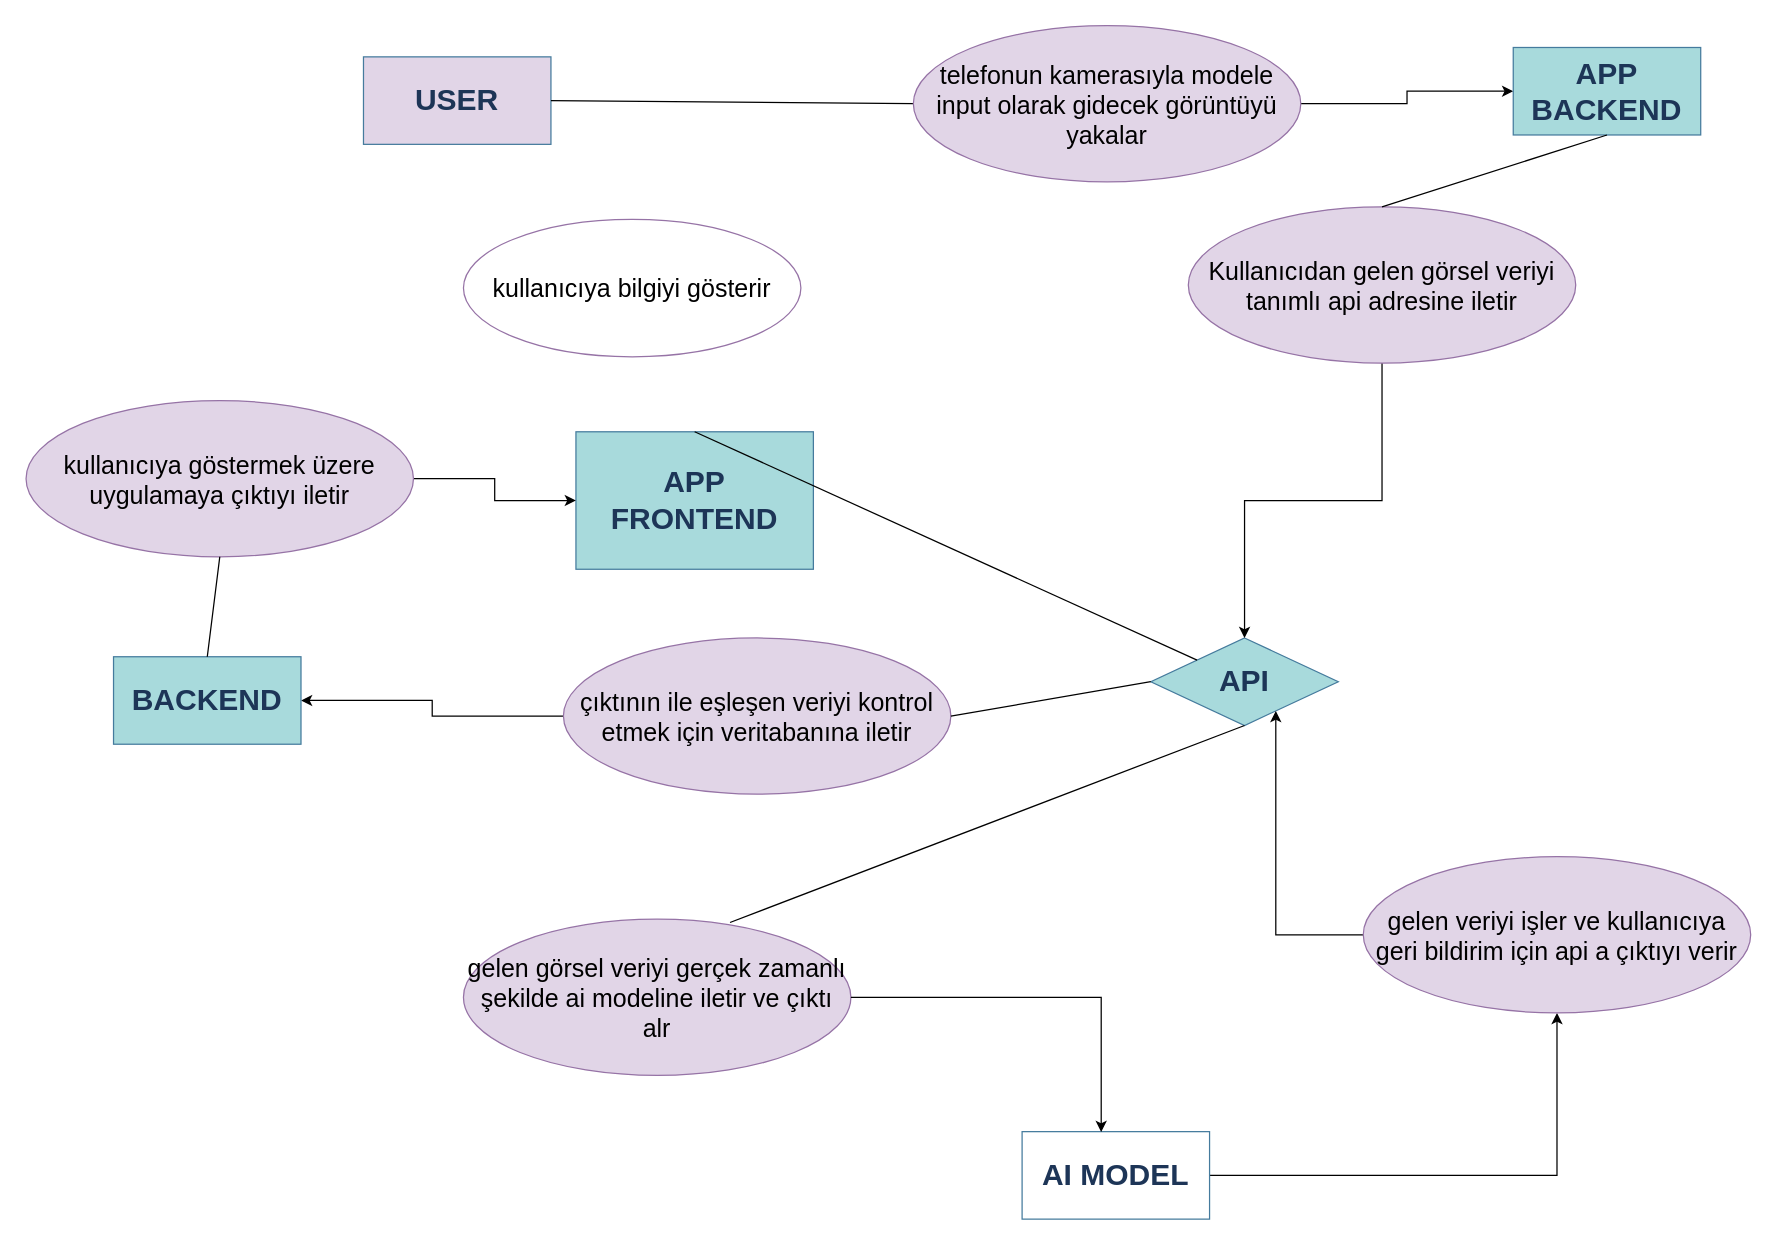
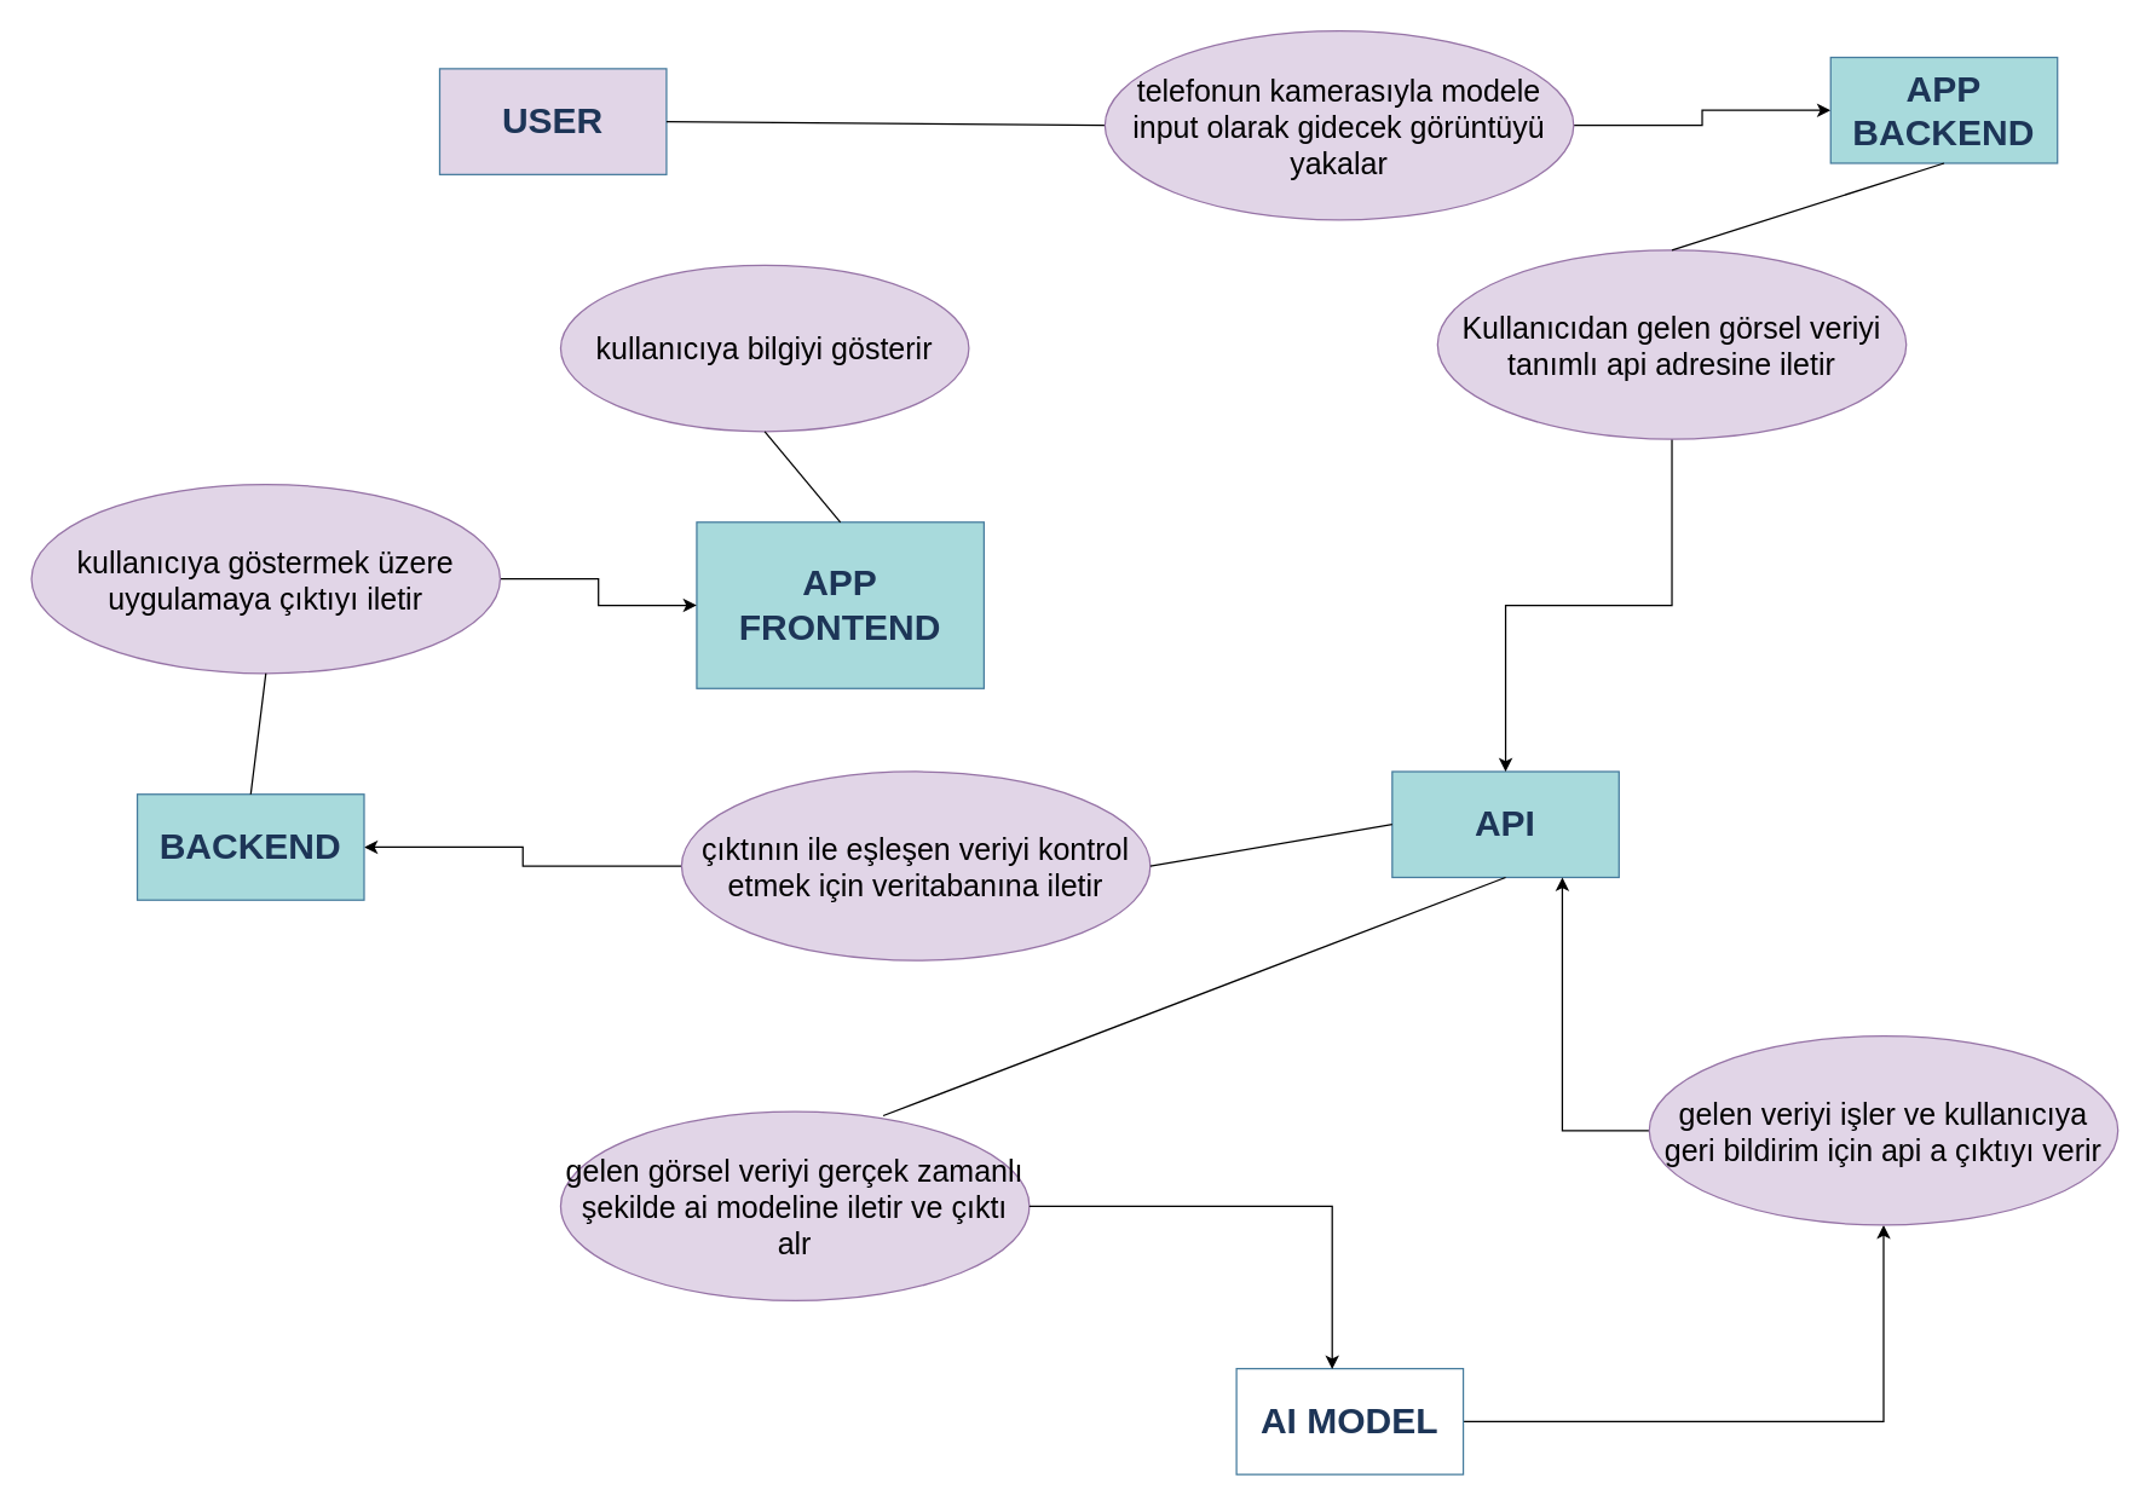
  <mxCell id="0" />
  <mxCell id="1" parent="0" />
  <mxCell id="2" value="&lt;h1&gt;USER&lt;/h1&gt;" style="whiteSpace=wrap;html=1;strokeColor=#457B9D;fontColor=#1D3557;fillColor=#e1d5e7;labelBackgroundColor=none;" parent="1" vertex="1"><mxGeometry x="290" y="45" width="150" height="70" as="geometry" /></mxCell>
  <mxCell id="3" value="" style="endArrow=none;html=1;rounded=0;exitX=1;exitY=0.5;exitDx=0;exitDy=0;entryX=0;entryY=0.5;entryDx=0;entryDy=0;" edge="1" parent="1" source="2" target="6"><mxGeometry width="50" height="50" relative="1" as="geometry"><mxPoint x="820" y="395" as="sourcePoint" /><mxPoint x="724.64" y="85" as="targetPoint" /></mxGeometry></mxCell>
- <mxCell id="4" value="&lt;h1&gt;API&lt;/h1&gt;" style="rhombus;whiteSpace=wrap;html=1;strokeColor=#457B9D;fontColor=#1D3557;fillColor=#A8DADC;labelBackgroundColor=none;" vertex="1" parent="1"><mxGeometry x="920" y="510" width="150" height="70" as="geometry" /></mxCell>
+ <mxCell id="4" value="&lt;h1&gt;API&lt;/h1&gt;" style="whiteSpace=wrap;html=1;strokeColor=#457B9D;fontColor=#1D3557;fillColor=#A8DADC;labelBackgroundColor=none;" vertex="1" parent="1"><mxGeometry x="920" y="510" width="150" height="70" as="geometry" /></mxCell>
  <mxCell id="5" style="edgeStyle=orthogonalEdgeStyle;rounded=0;orthogonalLoop=1;jettySize=auto;html=1;" edge="1" parent="1" source="6" target="7"><mxGeometry relative="1" as="geometry" /></mxCell>
  <mxCell id="6" value="&lt;font style=&quot;font-size: 20px;&quot;&gt;telefonun kamerasıyla modele input olarak gidecek görüntüyü yakalar&lt;/font&gt;" style="ellipse;whiteSpace=wrap;html=1;fillColor=#e1d5e7;strokeColor=#9673a6;" vertex="1" parent="1"><mxGeometry x="730" y="20" width="310" height="125" as="geometry" /></mxCell>
  <mxCell id="7" value="&lt;h1&gt;APP BACKEND&lt;/h1&gt;" style="whiteSpace=wrap;html=1;strokeColor=#457B9D;fontColor=#1D3557;fillColor=#A8DADC;labelBackgroundColor=none;" vertex="1" parent="1"><mxGeometry x="1210" y="37.5" width="150" height="70" as="geometry" /></mxCell>
  <mxCell id="8" style="edgeStyle=orthogonalEdgeStyle;rounded=0;orthogonalLoop=1;jettySize=auto;html=1;entryX=0.5;entryY=0;entryDx=0;entryDy=0;" edge="1" parent="1" source="9" target="4"><mxGeometry relative="1" as="geometry" /></mxCell>
  <mxCell id="9" value="&lt;font style=&quot;font-size: 20px;&quot;&gt;&lt;font style=&quot;font-size: 20px;&quot;&gt;Kullanıcıdan&lt;/font&gt; gelen görsel veriyi tanımlı api adresine iletir&lt;/font&gt;" style="ellipse;whiteSpace=wrap;html=1;fillColor=#e1d5e7;strokeColor=#9673a6;" vertex="1" parent="1"><mxGeometry x="950" y="165" width="310" height="125" as="geometry" /></mxCell>
  <mxCell id="10" value="" style="endArrow=none;html=1;rounded=0;entryX=0.5;entryY=1;entryDx=0;entryDy=0;exitX=0.5;exitY=0;exitDx=0;exitDy=0;" edge="1" parent="1" source="9" target="7"><mxGeometry width="50" height="50" relative="1" as="geometry"><mxPoint x="820" y="315" as="sourcePoint" /><mxPoint x="870" y="265" as="targetPoint" /></mxGeometry></mxCell>
  <mxCell id="11" value="" style="endArrow=none;html=1;rounded=0;entryX=0.5;entryY=1;entryDx=0;entryDy=0;exitX=0.688;exitY=0.021;exitDx=0;exitDy=0;exitPerimeter=0;" edge="1" parent="1" source="12" target="4"><mxGeometry width="50" height="50" relative="1" as="geometry"><mxPoint x="1010" y="650" as="sourcePoint" /><mxPoint x="890" y="420" as="targetPoint" /></mxGeometry></mxCell>
  <mxCell id="12" value="&lt;span style=&quot;font-size: 20px;&quot;&gt;gelen görsel veriyi gerçek zamanlı şekilde ai modeline iletir ve çıktı alr&lt;/span&gt;" style="ellipse;whiteSpace=wrap;html=1;fillColor=#e1d5e7;strokeColor=#9673a6;" vertex="1" parent="1"><mxGeometry x="370" y="735" width="310" height="125" as="geometry" /></mxCell>
  <mxCell id="13" style="edgeStyle=orthogonalEdgeStyle;rounded=0;orthogonalLoop=1;jettySize=auto;html=1;" edge="1" parent="1" source="14" target="17"><mxGeometry relative="1" as="geometry" /></mxCell>
  <mxCell id="14" value="&lt;h1&gt;AI MODEL&lt;/h1&gt;" style="whiteSpace=wrap;html=1;strokeColor=#457B9D;fontColor=#1D3557;fillColor=#ffffff;labelBackgroundColor=none;" vertex="1" parent="1"><mxGeometry x="817" y="905" width="150" height="70" as="geometry" /></mxCell>
  <mxCell id="15" style="edgeStyle=orthogonalEdgeStyle;rounded=0;orthogonalLoop=1;jettySize=auto;html=1;entryX=0.422;entryY=0.005;entryDx=0;entryDy=0;entryPerimeter=0;" edge="1" parent="1" source="12" target="14"><mxGeometry relative="1" as="geometry" /></mxCell>
  <mxCell id="16" style="edgeStyle=orthogonalEdgeStyle;rounded=0;orthogonalLoop=1;jettySize=auto;html=1;entryX=0.75;entryY=1;entryDx=0;entryDy=0;" edge="1" parent="1" source="17" target="4"><mxGeometry relative="1" as="geometry" /></mxCell>
  <mxCell id="17" value="&lt;span style=&quot;font-size: 20px;&quot;&gt;gelen veriyi işler ve kullanıcıya geri bildirim için api a çıktıyı verir&lt;/span&gt;" style="ellipse;whiteSpace=wrap;html=1;fillColor=#e1d5e7;strokeColor=#9673a6;" vertex="1" parent="1"><mxGeometry x="1090" y="685" width="310" height="125" as="geometry" /></mxCell>
  <mxCell id="18" style="edgeStyle=orthogonalEdgeStyle;rounded=0;orthogonalLoop=1;jettySize=auto;html=1;entryX=1;entryY=0.5;entryDx=0;entryDy=0;" edge="1" parent="1" source="19" target="23"><mxGeometry relative="1" as="geometry" /></mxCell>
  <mxCell id="19" value="&lt;span style=&quot;font-size: 20px;&quot;&gt;çıktının ile eşleşen veriyi kontrol etmek için veritabanına iletir&lt;/span&gt;" style="ellipse;whiteSpace=wrap;html=1;fillColor=#e1d5e7;strokeColor=#9673a6;" vertex="1" parent="1"><mxGeometry x="450" y="510" width="310" height="125" as="geometry" /></mxCell>
  <mxCell id="20" value="" style="endArrow=none;html=1;rounded=0;entryX=0;entryY=0.5;entryDx=0;entryDy=0;exitX=1;exitY=0.5;exitDx=0;exitDy=0;" edge="1" parent="1" source="19" target="4"><mxGeometry width="50" height="50" relative="1" as="geometry"><mxPoint x="710" y="305" as="sourcePoint" /><mxPoint x="760" y="255" as="targetPoint" /></mxGeometry></mxCell>
  <mxCell id="21" value="&lt;h1&gt;APP FRONTEND&lt;/h1&gt;" style="whiteSpace=wrap;html=1;strokeColor=#457B9D;fontColor=#1D3557;fillColor=#A8DADC;labelBackgroundColor=none;" vertex="1" parent="1"><mxGeometry x="460" y="345" width="190" height="110" as="geometry" /></mxCell>
- <mxCell id="22" value="&lt;span style=&quot;font-size: 20px;&quot;&gt;kullanıcıya bilgiyi gösterir&lt;/span&gt;" style="ellipse;whiteSpace=wrap;html=1;fillColor=#ffffff;strokeColor=#9673a6;" vertex="1" parent="1"><mxGeometry x="370" y="175" width="270" height="110" as="geometry" /></mxCell>
+ <mxCell id="22" value="&lt;span style=&quot;font-size: 20px;&quot;&gt;kullanıcıya bilgiyi gösterir&lt;/span&gt;" style="ellipse;whiteSpace=wrap;html=1;fillColor=#e1d5e7;strokeColor=#9673a6;" vertex="1" parent="1"><mxGeometry x="370" y="175" width="270" height="110" as="geometry" /></mxCell>
  <mxCell id="23" value="&lt;h1&gt;BACKEND&lt;/h1&gt;" style="whiteSpace=wrap;html=1;strokeColor=#457B9D;fontColor=#1D3557;fillColor=#A8DADC;labelBackgroundColor=none;" vertex="1" parent="1"><mxGeometry x="90" y="525" width="150" height="70" as="geometry" /></mxCell>
  <mxCell id="24" style="edgeStyle=orthogonalEdgeStyle;rounded=0;orthogonalLoop=1;jettySize=auto;html=1;entryX=0;entryY=0.5;entryDx=0;entryDy=0;" edge="1" parent="1" source="25" target="21"><mxGeometry relative="1" as="geometry" /></mxCell>
  <mxCell id="25" value="&lt;span style=&quot;font-size: 20px;&quot;&gt;kullanıcıya göstermek üzere uygulamaya çıktıyı iletir&lt;/span&gt;" style="ellipse;whiteSpace=wrap;html=1;fillColor=#e1d5e7;strokeColor=#9673a6;" vertex="1" parent="1"><mxGeometry x="20" y="320" width="310" height="125" as="geometry" /></mxCell>
  <mxCell id="26" value="" style="endArrow=none;html=1;rounded=0;exitX=0.5;exitY=0;exitDx=0;exitDy=0;entryX=0.5;entryY=1;entryDx=0;entryDy=0;" edge="1" parent="1" source="23" target="25"><mxGeometry width="50" height="50" relative="1" as="geometry"><mxPoint x="570" y="505" as="sourcePoint" /><mxPoint x="620" y="455" as="targetPoint" /></mxGeometry></mxCell>
- <mxCell id="27" value="" style="endArrow=none;html=1;rounded=0;exitX=0.5;exitY=0;exitDx=0;exitDy=0;" edge="1" parent="1" source="21" target="4"><mxGeometry width="50" height="50" relative="1" as="geometry"><mxPoint x="570" y="505" as="sourcePoint" /><mxPoint x="620" y="455" as="targetPoint" /></mxGeometry></mxCell>
+ <mxCell id="27" value="" style="endArrow=none;html=1;rounded=0;entryX=0.5;entryY=1;entryDx=0;entryDy=0;exitX=0.5;exitY=0;exitDx=0;exitDy=0;" edge="1" parent="1" source="21" target="22"><mxGeometry width="50" height="50" relative="1" as="geometry"><mxPoint x="570" y="505" as="sourcePoint" /><mxPoint x="620" y="455" as="targetPoint" /></mxGeometry></mxCell>
